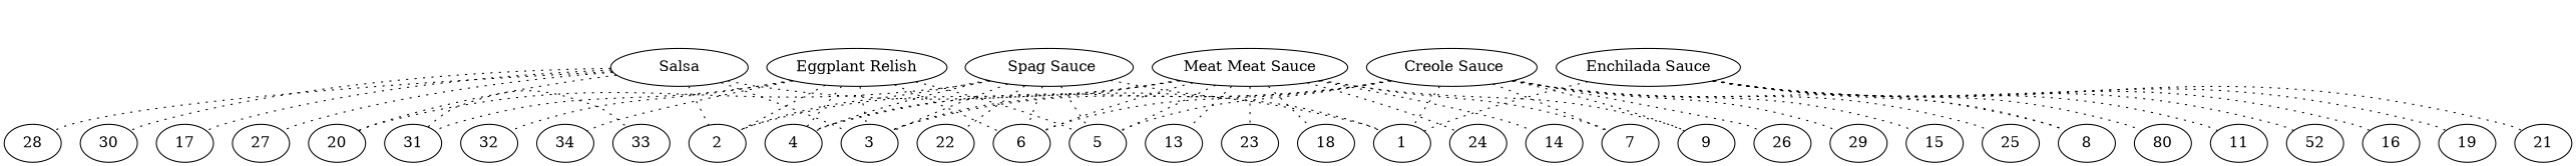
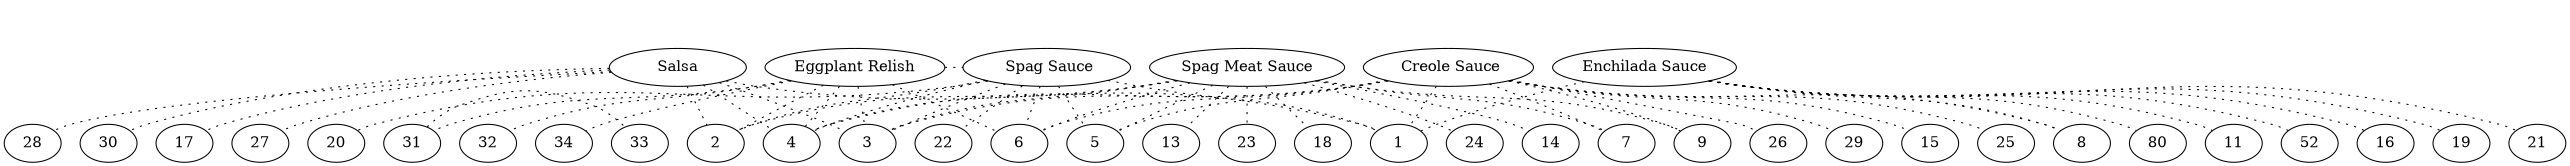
  graph {
    root=centr
    edge [style=dotted weight=1]
    centr [color=red style=invis]
    n2 [label="   Spag Sauce  "]
-   n3 [label="Meat Meat Sauce"]
+   n3 [label="Spag Meat Sauce"]
    n4 [label="Eggplant Relish"]
    n5 [label="  Creole Sauce "]
    n6 [label="     Salsa     "]
    n7 [label="Enchilada Sauce"]
    1
    2
    3
    4
    5
    6
    7
    8
    9
    n17 [label=80]
    11
    n19 [label=52]
    13
    14
    15
    16
    17
    18
    19
    20
    21
    22
    23
    24
    25
    26
    27
    28
    29
    30
    31
    32
    33
    34
    subgraph sub_1 {
      label=Recipes
      rank=same
      centr
      n2
      n3
      n4
      n5
      n6
      n7
    }
    subgraph sub_2 {
      label=Ingredients
      rank=same
      1
      2
      3
      4
      5
      6
      7
      8
      9
      n17
      11
      n19
      13
      14
      15
      16
      17
      18
      19
      20
      21
      22
      23
      24
      25
      26
      27
      28
      29
      30
      31
      32
      33
      34
    }
    n2 -- centr [style=invis weight=1000]
    n2 -- 1
    n2 -- 2
    n2 -- 3
    n2 -- 4
    n2 -- 5
    n2 -- 6
    n2 -- 20
    n2 -- 22
    n3 -- centr [style=invis weight=1000]
    n3 -- 2
    n3 -- 3
    n3 -- 4
    n3 -- 5
    n3 -- 6
    n3 -- 7
    n3 -- 9
    n3 -- 13
    n3 -- 14
    n3 -- 18
    n3 -- 23
    n3 -- 24
    n4 -- centr [style=invis weight=1000]
    n4 -- 2
    n4 -- 3
    n4 -- 4
-   n4 -- 5
+   n4 -- n2
    n4 -- 6
    n4 -- 31
    n4 -- 32
    n4 -- 34
    n5 -- centr [style=invis weight=1000]
    n5 -- 1
    n5 -- 3
    n5 -- 4
    n5 -- 5
    n5 -- 6
    n5 -- 7
    n5 -- 8
    n5 -- 9
    n5 -- 15
    n5 -- 25
    n5 -- 26
    n5 -- 29
    n6 -- centr [style=invis weight=1000]
    n6 -- 1
    n6 -- 2
    n6 -- 3
-   n6 -- 20
+   n6 -- 4
    n6 -- 17
    n6 -- 27
    n6 -- 28
    n6 -- 30
    n7 -- centr [style=invis weight=1000]
    n7 -- 1
    n7 -- 8
    n7 -- n17
    n7 -- 11
    n7 -- n19
    n7 -- 16
    n7 -- 19
    n7 -- 21
    31 -- 33
  }
